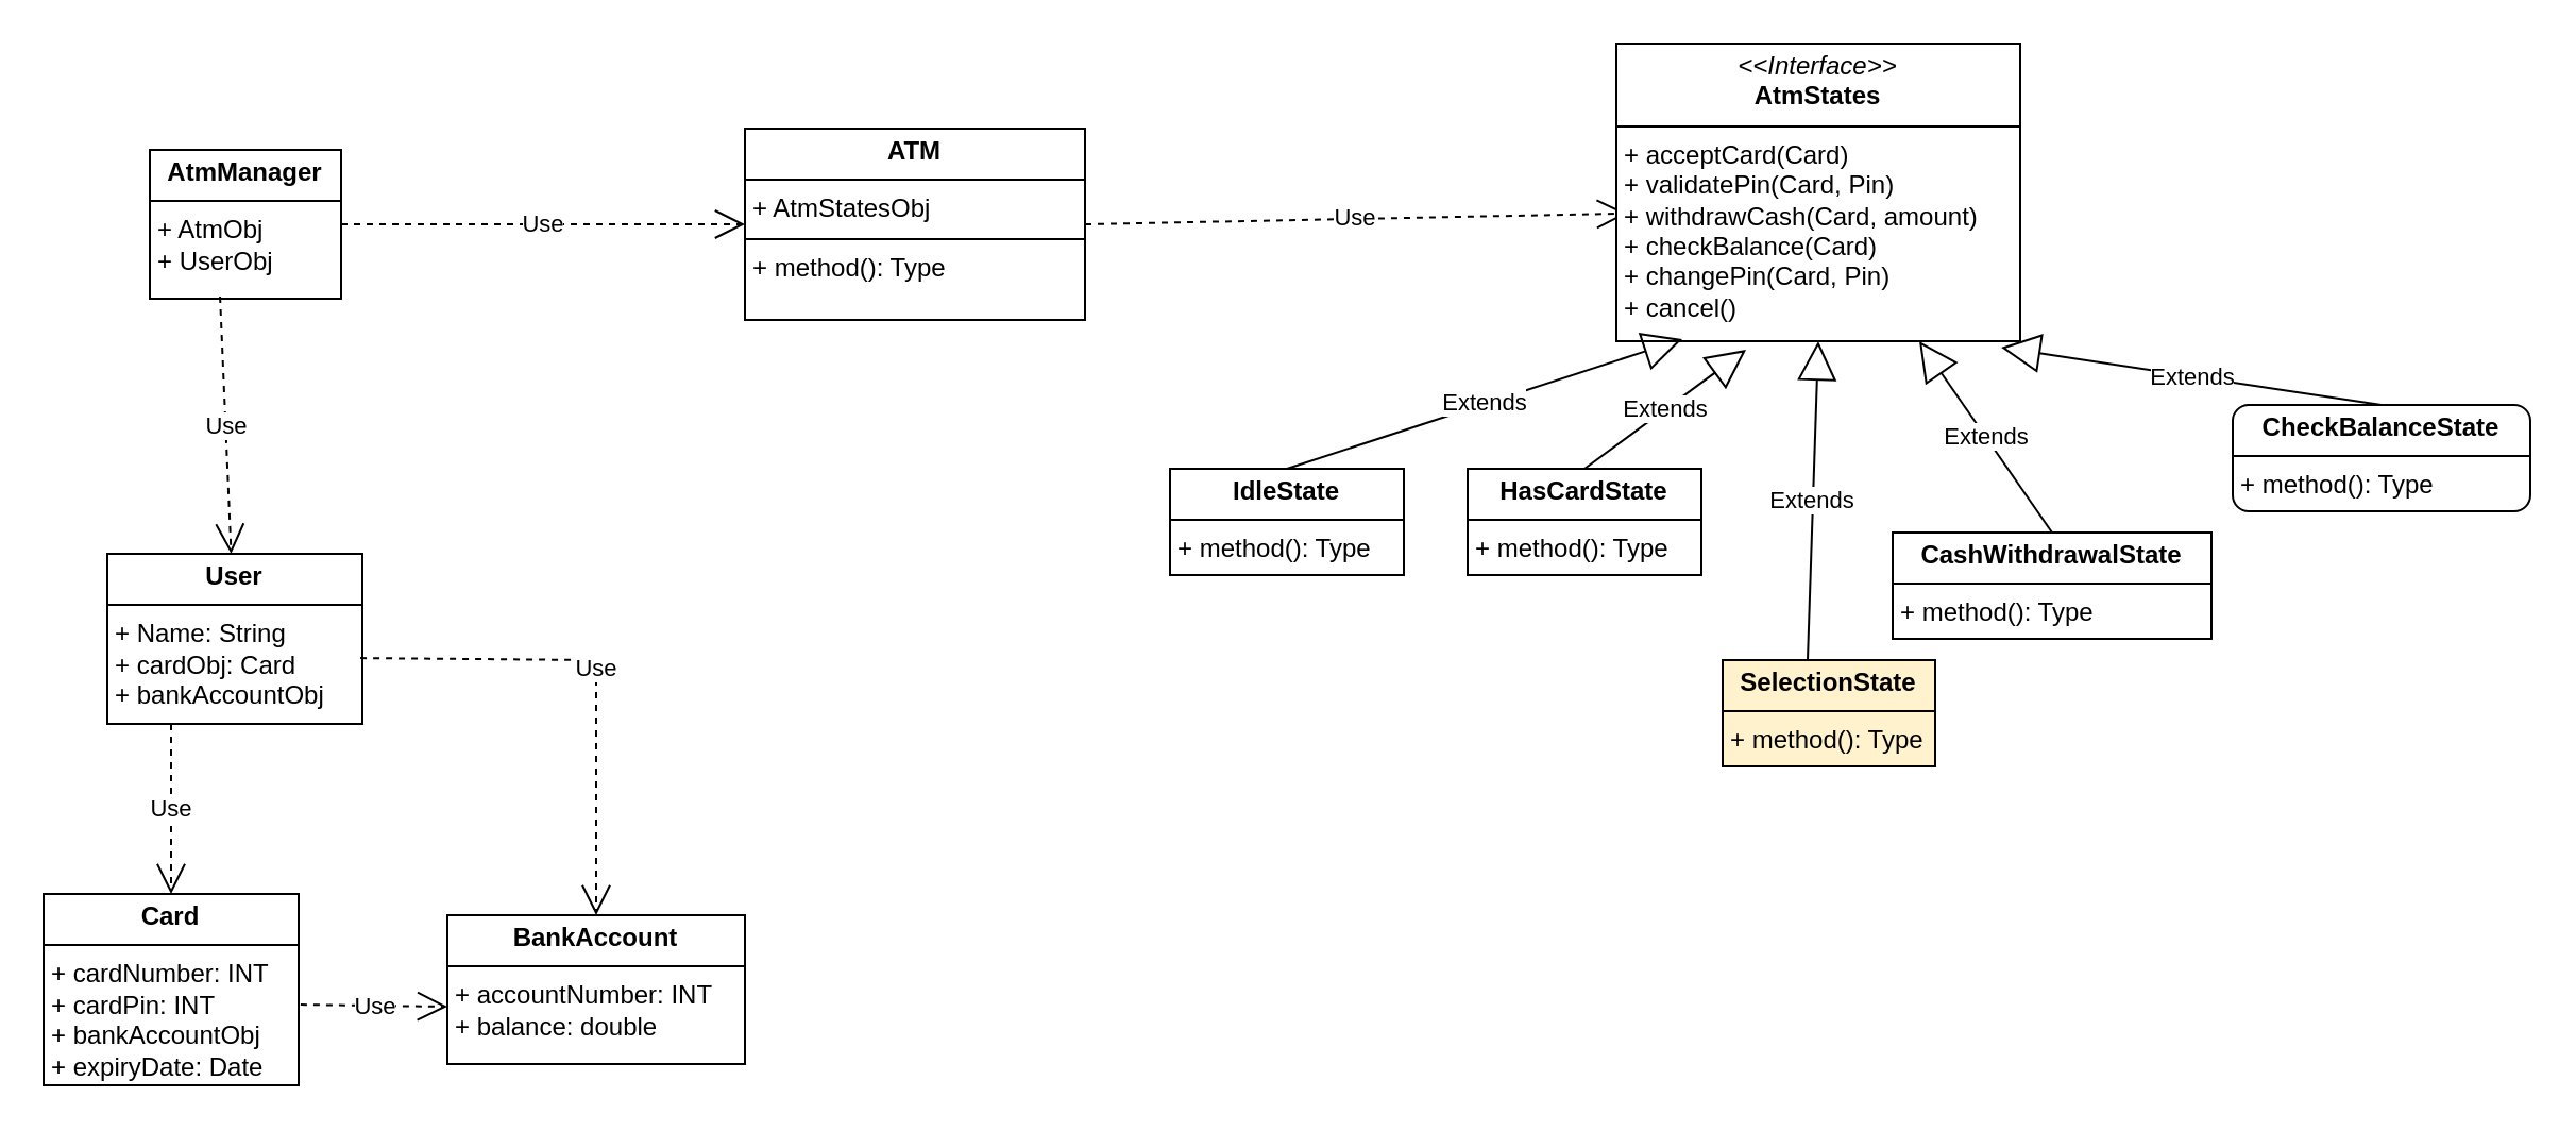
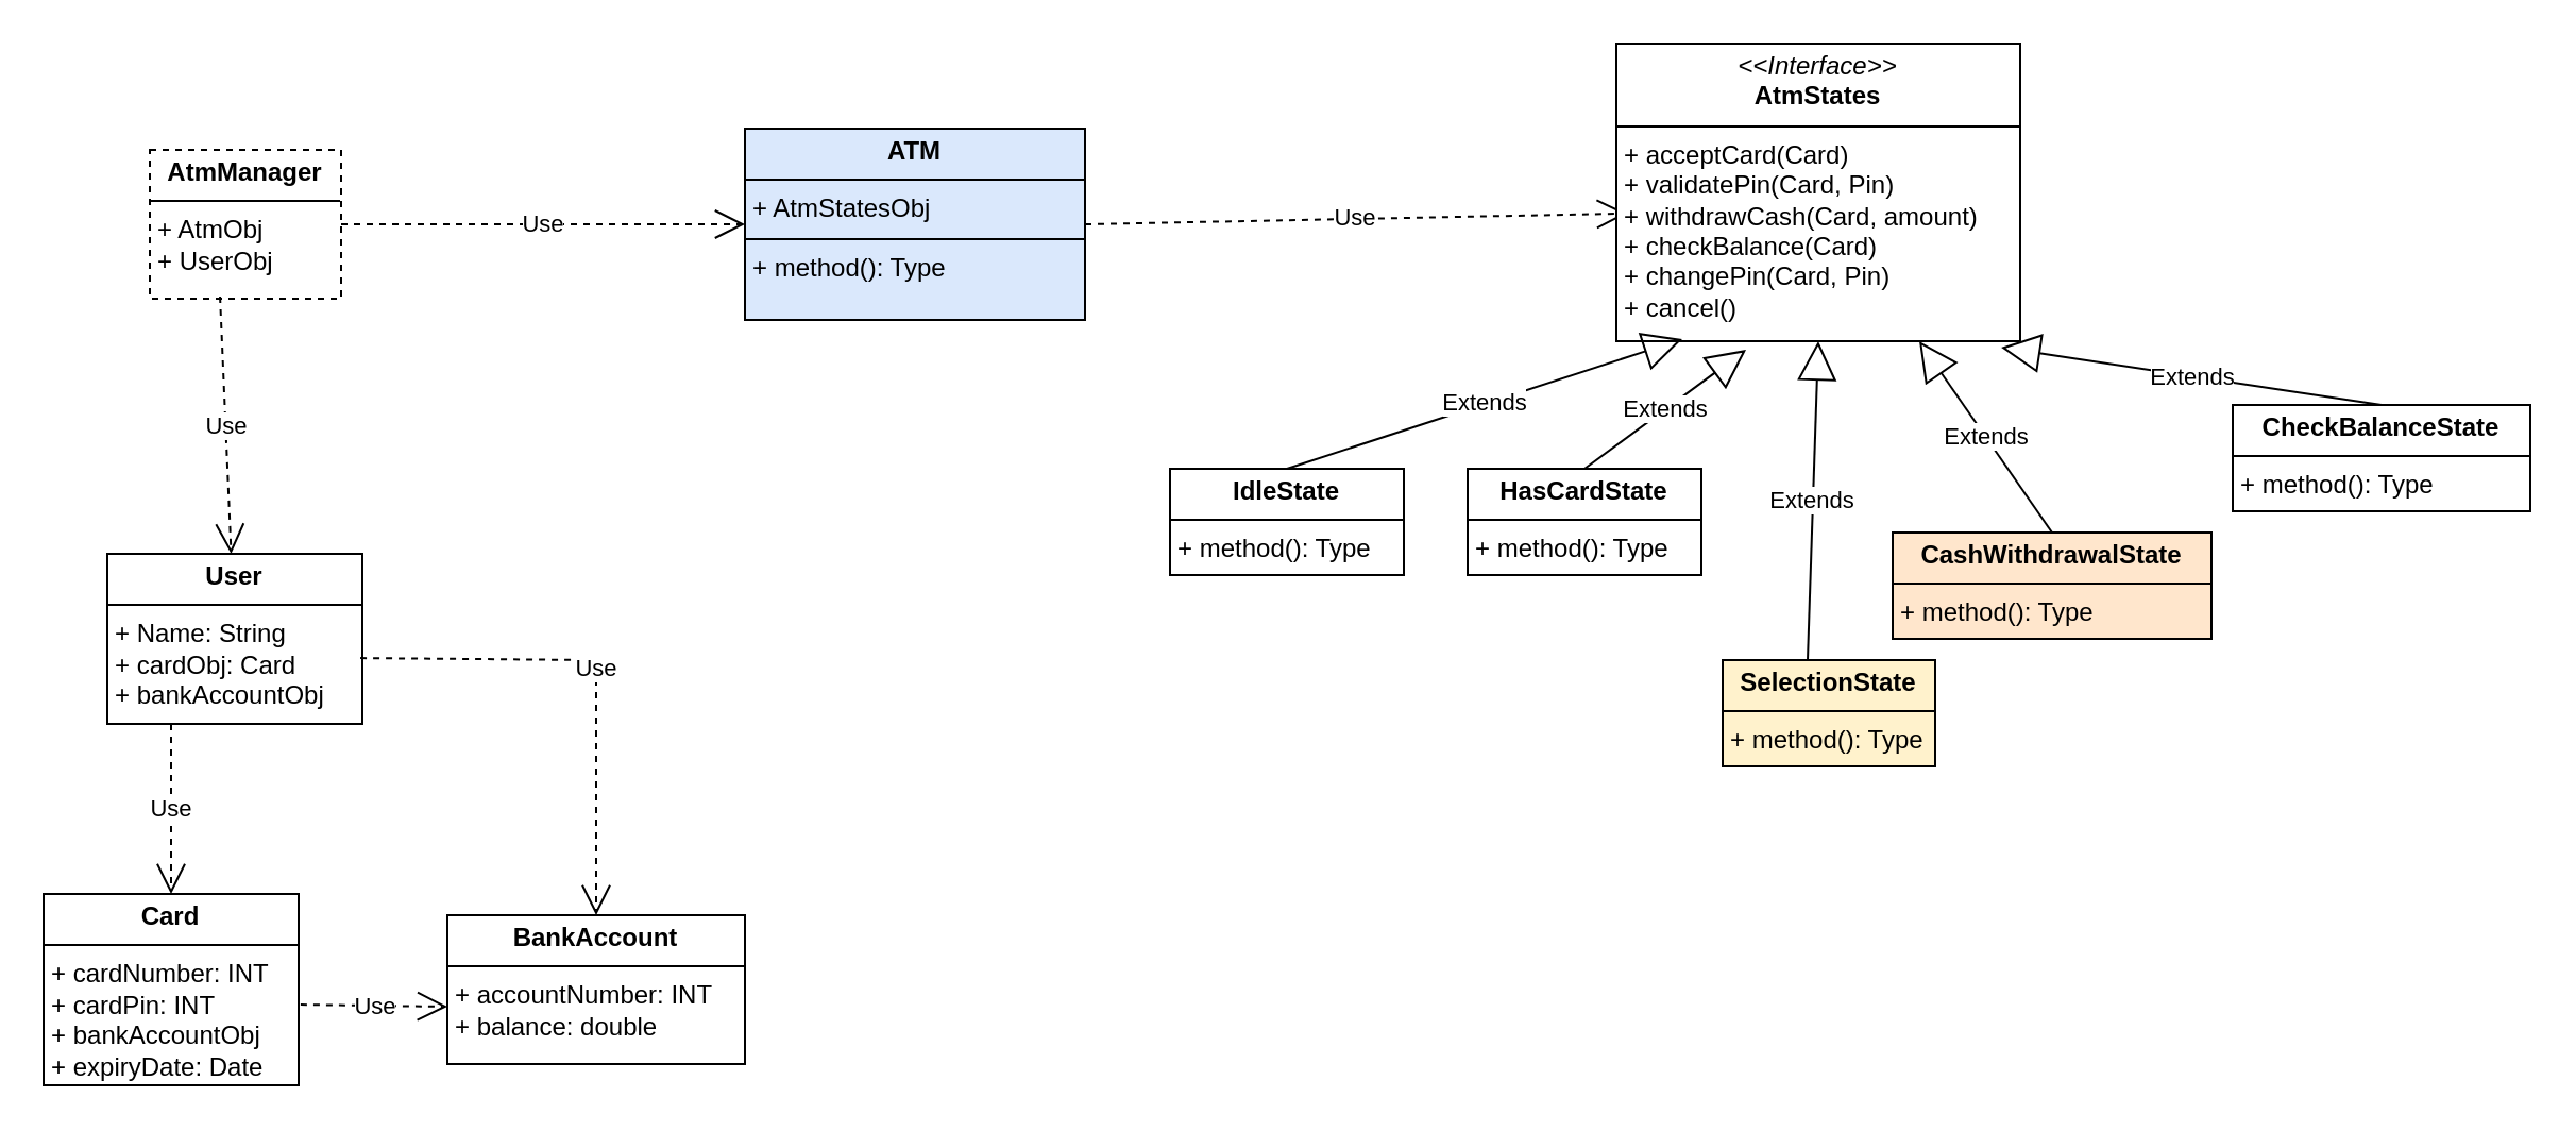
  <mxCell id="0" />
  <mxCell id="1" parent="0" />
- <mxCell id="2" value="&lt;p style=&quot;margin:0px;margin-top:4px;text-align:center;&quot;&gt;&lt;b&gt;ATM&lt;/b&gt;&lt;/p&gt;&lt;hr size=&quot;1&quot; style=&quot;border-style:solid;&quot;&gt;&lt;p style=&quot;margin:0px;margin-left:4px;&quot;&gt;+ AtmStatesObj&lt;/p&gt;&lt;hr size=&quot;1&quot; style=&quot;border-style:solid;&quot;&gt;&lt;p style=&quot;margin:0px;margin-left:4px;&quot;&gt;+ method(): Type&lt;/p&gt;" style="verticalAlign=top;align=left;overflow=fill;html=1;whiteSpace=wrap;" vertex="1" parent="1"><mxGeometry x="350" y="60" width="160" height="90" as="geometry" /></mxCell>
+ <mxCell id="2" value="&lt;p style=&quot;margin:0px;margin-top:4px;text-align:center;&quot;&gt;&lt;b&gt;ATM&lt;/b&gt;&lt;/p&gt;&lt;hr size=&quot;1&quot; style=&quot;border-style:solid;&quot;&gt;&lt;p style=&quot;margin:0px;margin-left:4px;&quot;&gt;+ AtmStatesObj&lt;/p&gt;&lt;hr size=&quot;1&quot; style=&quot;border-style:solid;&quot;&gt;&lt;p style=&quot;margin:0px;margin-left:4px;&quot;&gt;+ method(): Type&lt;/p&gt;" style="verticalAlign=top;align=left;overflow=fill;html=1;whiteSpace=wrap;fillColor=#dae8fc;" vertex="1" parent="1"><mxGeometry x="350" y="60" width="160" height="90" as="geometry" /></mxCell>
  <mxCell id="3" value="Use" style="endArrow=open;endSize=12;dashed=1;html=1;rounded=0;exitX=1;exitY=0.5;exitDx=0;exitDy=0;entryX=0.026;entryY=0.571;entryDx=0;entryDy=0;entryPerimeter=0;" edge="1" parent="1" source="2" target="12"><mxGeometry width="160" relative="1" as="geometry"><mxPoint x="450" y="110" as="sourcePoint" /><mxPoint x="760" y="100" as="targetPoint" /></mxGeometry></mxCell>
  <mxCell id="4" value="" style="group" vertex="1" connectable="0" parent="1"><mxGeometry x="20" y="260" width="330" height="250" as="geometry" /></mxCell>
  <mxCell id="5" value="&lt;p style=&quot;margin:0px;margin-top:4px;text-align:center;&quot;&gt;&lt;b&gt;Card&lt;/b&gt;&lt;/p&gt;&lt;hr size=&quot;1&quot; style=&quot;border-style:solid;&quot;&gt;&lt;p style=&quot;margin:0px;margin-left:4px;&quot;&gt;+ cardNumber: INT&lt;/p&gt;&lt;p style=&quot;margin:0px;margin-left:4px;&quot;&gt;+ cardPin: INT&lt;/p&gt;&lt;p style=&quot;margin:0px;margin-left:4px;&quot;&gt;+ bankAccountObj&lt;/p&gt;&lt;p style=&quot;margin:0px;margin-left:4px;&quot;&gt;+ expiryDate: Date&lt;/p&gt;&lt;p style=&quot;margin:0px;margin-left:4px;&quot;&gt;&lt;br&gt;&lt;/p&gt;" style="verticalAlign=top;align=left;overflow=fill;html=1;whiteSpace=wrap;" vertex="1" parent="4"><mxGeometry y="160" width="120" height="90" as="geometry" /></mxCell>
  <mxCell id="6" value="&lt;p style=&quot;margin:0px;margin-top:4px;text-align:center;&quot;&gt;&lt;b&gt;User&lt;/b&gt;&lt;/p&gt;&lt;hr size=&quot;1&quot; style=&quot;border-style:solid;&quot;&gt;&lt;p style=&quot;margin:0px;margin-left:4px;&quot;&gt;+ Name: String&lt;/p&gt;&lt;p style=&quot;margin:0px;margin-left:4px;&quot;&gt;+ cardObj: Card&lt;/p&gt;&lt;p style=&quot;margin:0px;margin-left:4px;&quot;&gt;+ bankAccountObj&lt;/p&gt;" style="verticalAlign=top;align=left;overflow=fill;html=1;whiteSpace=wrap;" vertex="1" parent="4"><mxGeometry x="30" width="120" height="80" as="geometry" /></mxCell>
  <mxCell id="7" value="Use" style="endArrow=open;endSize=12;dashed=1;html=1;rounded=0;exitX=0.25;exitY=1;exitDx=0;exitDy=0;" edge="1" parent="4" source="6" target="5"><mxGeometry width="160" relative="1" as="geometry"><mxPoint x="180" y="100" as="sourcePoint" /><mxPoint x="340" y="100" as="targetPoint" /></mxGeometry></mxCell>
  <mxCell id="8" value="&lt;p style=&quot;margin:0px;margin-top:4px;text-align:center;&quot;&gt;&lt;b&gt;BankAccount&lt;/b&gt;&lt;/p&gt;&lt;hr size=&quot;1&quot; style=&quot;border-style:solid;&quot;&gt;&lt;p style=&quot;margin:0px;margin-left:4px;&quot;&gt;+ accountNumber: INT&lt;/p&gt;&lt;p style=&quot;margin:0px;margin-left:4px;&quot;&gt;+ balance: double&lt;/p&gt;" style="verticalAlign=top;align=left;overflow=fill;html=1;whiteSpace=wrap;" vertex="1" parent="4"><mxGeometry x="190" y="170" width="140" height="70" as="geometry" /></mxCell>
  <mxCell id="9" value="Use" style="endArrow=open;endSize=12;dashed=1;html=1;rounded=0;exitX=0.992;exitY=0.613;exitDx=0;exitDy=0;entryX=0.5;entryY=0;entryDx=0;entryDy=0;exitPerimeter=0;" edge="1" parent="4" source="6" target="8"><mxGeometry width="160" relative="1" as="geometry"><mxPoint x="230" y="160" as="sourcePoint" /><mxPoint x="390" y="160" as="targetPoint" /><Array as="points"><mxPoint x="260" y="50" /></Array></mxGeometry></mxCell>
  <mxCell id="10" value="Use" style="endArrow=open;endSize=12;dashed=1;html=1;rounded=0;exitX=1.008;exitY=0.578;exitDx=0;exitDy=0;exitPerimeter=0;" edge="1" parent="4" source="5"><mxGeometry width="160" relative="1" as="geometry"><mxPoint x="190" y="290" as="sourcePoint" /><mxPoint x="190" y="213" as="targetPoint" /></mxGeometry></mxCell>
  <mxCell id="11" value="" style="group" vertex="1" connectable="0" parent="1"><mxGeometry x="550" y="20" width="640" height="340" as="geometry" /></mxCell>
  <mxCell id="12" value="&lt;p style=&quot;margin:0px;margin-top:4px;text-align:center;&quot;&gt;&lt;i&gt;&amp;lt;&amp;lt;Interface&amp;gt;&amp;gt;&lt;/i&gt;&lt;br&gt;&lt;b&gt;AtmStates&lt;/b&gt;&lt;/p&gt;&lt;hr size=&quot;1&quot; style=&quot;border-style:solid;&quot;&gt;&lt;p style=&quot;margin:0px;margin-left:4px;&quot;&gt;&lt;/p&gt;&lt;p style=&quot;margin:0px;margin-left:4px;&quot;&gt;+ acceptCard(Card)&lt;br&gt;+ validatePin(Card, Pin)&lt;/p&gt;&lt;p style=&quot;margin:0px;margin-left:4px;&quot;&gt;+ withdrawCash(Card, amount)&lt;/p&gt;&lt;p style=&quot;margin:0px;margin-left:4px;&quot;&gt;+ checkBalance(Card)&lt;/p&gt;&lt;p style=&quot;margin:0px;margin-left:4px;&quot;&gt;+ changePin(Card, Pin)&lt;/p&gt;&lt;p style=&quot;margin:0px;margin-left:4px;&quot;&gt;+ cancel()&lt;/p&gt;" style="verticalAlign=top;align=left;overflow=fill;html=1;whiteSpace=wrap;" vertex="1" parent="11"><mxGeometry x="210" width="190" height="140" as="geometry" /></mxCell>
  <mxCell id="13" value="&lt;p style=&quot;margin:0px;margin-top:4px;text-align:center;&quot;&gt;&lt;b&gt;IdleState&lt;/b&gt;&lt;/p&gt;&lt;hr size=&quot;1&quot; style=&quot;border-style:solid;&quot;&gt;&lt;p style=&quot;margin:0px;margin-left:4px;&quot;&gt;+ method(): Type&lt;/p&gt;" style="verticalAlign=top;align=left;overflow=fill;html=1;whiteSpace=wrap;" vertex="1" parent="11"><mxGeometry y="200" width="110" height="50" as="geometry" /></mxCell>
  <mxCell id="14" value="&lt;p style=&quot;margin:0px;margin-top:4px;text-align:center;&quot;&gt;&lt;b&gt;HasCardState&lt;/b&gt;&lt;/p&gt;&lt;hr size=&quot;1&quot; style=&quot;border-style:solid;&quot;&gt;&lt;p style=&quot;margin:0px;margin-left:4px;&quot;&gt;+ method(): Type&lt;/p&gt;" style="verticalAlign=top;align=left;overflow=fill;html=1;whiteSpace=wrap;" vertex="1" parent="11"><mxGeometry x="140" y="200" width="110" height="50" as="geometry" /></mxCell>
  <mxCell id="15" value="&lt;p style=&quot;margin:0px;margin-top:4px;text-align:center;&quot;&gt;&lt;b&gt;SelectionState&lt;/b&gt;&lt;/p&gt;&lt;hr size=&quot;1&quot; style=&quot;border-style:solid;&quot;&gt;&lt;p style=&quot;margin:0px;margin-left:4px;&quot;&gt;+ method(): Type&lt;/p&gt;" style="verticalAlign=top;align=left;overflow=fill;html=1;whiteSpace=wrap;fillColor=#fff2cc;" vertex="1" parent="11"><mxGeometry x="260" y="290" width="100" height="50" as="geometry" /></mxCell>
- <mxCell id="16" value="&lt;p style=&quot;margin:0px;margin-top:4px;text-align:center;&quot;&gt;&lt;b&gt;CashWithdrawalState&lt;/b&gt;&lt;/p&gt;&lt;hr size=&quot;1&quot; style=&quot;border-style:solid;&quot;&gt;&lt;p style=&quot;margin:0px;margin-left:4px;&quot;&gt;+ method(): Type&lt;/p&gt;" style="verticalAlign=top;align=left;overflow=fill;html=1;whiteSpace=wrap;" vertex="1" parent="11"><mxGeometry x="340" y="230" width="150" height="50" as="geometry" /></mxCell>
- <mxCell id="17" value="&lt;p style=&quot;margin:0px;margin-top:4px;text-align:center;&quot;&gt;&lt;b&gt;CheckBalanceState&lt;/b&gt;&lt;/p&gt;&lt;hr size=&quot;1&quot; style=&quot;border-style:solid;&quot;&gt;&lt;p style=&quot;margin:0px;margin-left:4px;&quot;&gt;+ method(): Type&lt;/p&gt;" style="verticalAlign=top;align=left;overflow=fill;html=1;whiteSpace=wrap;rounded=1;" vertex="1" parent="11"><mxGeometry x="500" y="170" width="140" height="50" as="geometry" /></mxCell>
+ <mxCell id="16" value="&lt;p style=&quot;margin:0px;margin-top:4px;text-align:center;&quot;&gt;&lt;b&gt;CashWithdrawalState&lt;/b&gt;&lt;/p&gt;&lt;hr size=&quot;1&quot; style=&quot;border-style:solid;&quot;&gt;&lt;p style=&quot;margin:0px;margin-left:4px;&quot;&gt;+ method(): Type&lt;/p&gt;" style="verticalAlign=top;align=left;overflow=fill;html=1;whiteSpace=wrap;fillColor=#ffe6cc;" vertex="1" parent="11"><mxGeometry x="340" y="230" width="150" height="50" as="geometry" /></mxCell>
+ <mxCell id="17" value="&lt;p style=&quot;margin:0px;margin-top:4px;text-align:center;&quot;&gt;&lt;b&gt;CheckBalanceState&lt;/b&gt;&lt;/p&gt;&lt;hr size=&quot;1&quot; style=&quot;border-style:solid;&quot;&gt;&lt;p style=&quot;margin:0px;margin-left:4px;&quot;&gt;+ method(): Type&lt;/p&gt;" style="verticalAlign=top;align=left;overflow=fill;html=1;whiteSpace=wrap;" vertex="1" parent="11"><mxGeometry x="500" y="170" width="140" height="50" as="geometry" /></mxCell>
  <mxCell id="18" value="Extends" style="endArrow=block;endSize=16;endFill=0;html=1;rounded=0;exitX=0.5;exitY=0;exitDx=0;exitDy=0;entryX=0.163;entryY=0.993;entryDx=0;entryDy=0;entryPerimeter=0;" edge="1" parent="11" source="13" target="12"><mxGeometry width="160" relative="1" as="geometry"><mxPoint x="330" y="200" as="sourcePoint" /><mxPoint x="490" y="200" as="targetPoint" /></mxGeometry></mxCell>
  <mxCell id="19" value="Extends" style="endArrow=block;endSize=16;endFill=0;html=1;rounded=0;exitX=0.5;exitY=0;exitDx=0;exitDy=0;entryX=0.321;entryY=1.029;entryDx=0;entryDy=0;entryPerimeter=0;" edge="1" parent="11" source="14" target="12"><mxGeometry width="160" relative="1" as="geometry"><mxPoint x="250" y="251" as="sourcePoint" /><mxPoint x="436" y="190" as="targetPoint" /></mxGeometry></mxCell>
  <mxCell id="20" value="Extends" style="endArrow=block;endSize=16;endFill=0;html=1;rounded=0;exitX=0.4;exitY=0;exitDx=0;exitDy=0;entryX=0.5;entryY=1;entryDx=0;entryDy=0;exitPerimeter=0;" edge="1" parent="11" source="15" target="12"><mxGeometry width="160" relative="1" as="geometry"><mxPoint x="320" y="231" as="sourcePoint" /><mxPoint x="506" y="170" as="targetPoint" /></mxGeometry></mxCell>
  <mxCell id="21" value="Extends" style="endArrow=block;endSize=16;endFill=0;html=1;rounded=0;exitX=0.5;exitY=0;exitDx=0;exitDy=0;entryX=0.75;entryY=1;entryDx=0;entryDy=0;" edge="1" parent="11" source="16" target="12"><mxGeometry width="160" relative="1" as="geometry"><mxPoint x="280" y="351" as="sourcePoint" /><mxPoint x="466" y="290" as="targetPoint" /></mxGeometry></mxCell>
  <mxCell id="22" value="Extends" style="endArrow=block;endSize=16;endFill=0;html=1;rounded=0;exitX=0.5;exitY=0;exitDx=0;exitDy=0;entryX=0.953;entryY=1.021;entryDx=0;entryDy=0;entryPerimeter=0;" edge="1" parent="11" source="17" target="12"><mxGeometry width="160" relative="1" as="geometry"><mxPoint x="450" y="381" as="sourcePoint" /><mxPoint x="636" y="320" as="targetPoint" /></mxGeometry></mxCell>
- <mxCell id="23" value="&lt;p style=&quot;margin:0px;margin-top:4px;text-align:center;&quot;&gt;&lt;b&gt;AtmManager&lt;/b&gt;&lt;/p&gt;&lt;hr size=&quot;1&quot; style=&quot;border-style:solid;&quot;&gt;&lt;p style=&quot;margin:0px;margin-left:4px;&quot;&gt;+ AtmObj&lt;/p&gt;&lt;p style=&quot;margin:0px;margin-left:4px;&quot;&gt;+ UserObj&lt;/p&gt;" style="verticalAlign=top;align=left;overflow=fill;html=1;whiteSpace=wrap;" vertex="1" parent="1"><mxGeometry x="70" y="70" width="90" height="70" as="geometry" /></mxCell>
+ <mxCell id="23" value="&lt;p style=&quot;margin:0px;margin-top:4px;text-align:center;&quot;&gt;&lt;b&gt;AtmManager&lt;/b&gt;&lt;/p&gt;&lt;hr size=&quot;1&quot; style=&quot;border-style:solid;&quot;&gt;&lt;p style=&quot;margin:0px;margin-left:4px;&quot;&gt;+ AtmObj&lt;/p&gt;&lt;p style=&quot;margin:0px;margin-left:4px;&quot;&gt;+ UserObj&lt;/p&gt;" style="verticalAlign=top;align=left;overflow=fill;html=1;whiteSpace=wrap;dashed=1;" vertex="1" parent="1"><mxGeometry x="70" y="70" width="90" height="70" as="geometry" /></mxCell>
  <mxCell id="24" value="Use" style="endArrow=open;endSize=12;dashed=1;html=1;rounded=0;exitX=0.367;exitY=0.986;exitDx=0;exitDy=0;exitPerimeter=0;" edge="1" parent="1" source="23" target="6"><mxGeometry width="160" relative="1" as="geometry"><mxPoint x="10" y="200" as="sourcePoint" /><mxPoint x="170" y="200" as="targetPoint" /></mxGeometry></mxCell>
  <mxCell id="25" value="Use" style="endArrow=open;endSize=12;dashed=1;html=1;rounded=0;exitX=1;exitY=0.5;exitDx=0;exitDy=0;entryX=0;entryY=0.5;entryDx=0;entryDy=0;" edge="1" parent="1" source="23" target="2"><mxGeometry width="160" relative="1" as="geometry"><mxPoint x="150" y="220" as="sourcePoint" /><mxPoint x="310" y="220" as="targetPoint" /></mxGeometry></mxCell>
